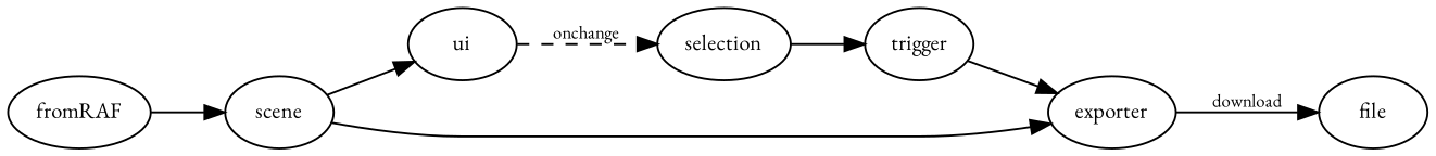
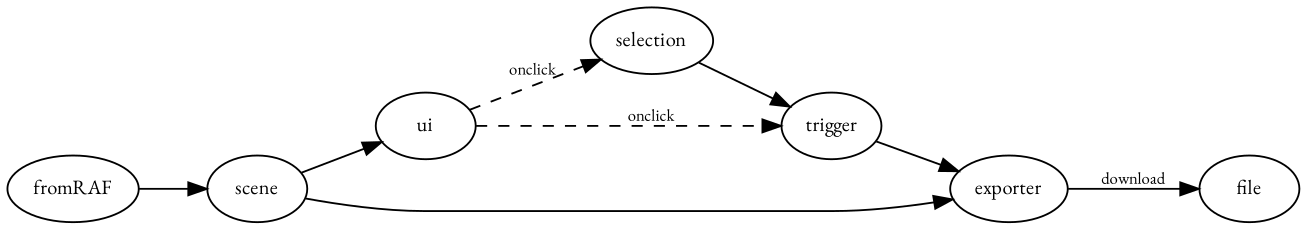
  digraph {
    fontname="EB Garamond"
    rankdir=LR
    node [fontname="EB Garamond" fontsize=11]
    edge [fontname="EB Garamond" fontsize=9]
    selection
    trigger
    scene
    ui
    exporter
    file
    fromRAF
    selection -> trigger
    trigger -> exporter
    scene -> ui
    scene -> exporter
-   ui -> selection [label=onchange style=dashed]
+   ui -> selection [label=onclick style=dashed]
+   ui -> trigger [label=onclick style=dashed]
    exporter -> file [label=download style=solid]
    fromRAF -> scene
  }
